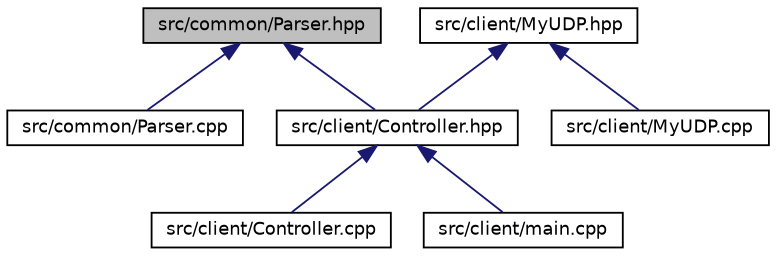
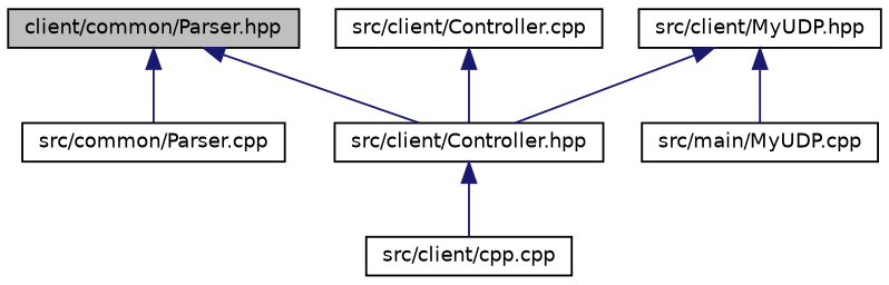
  digraph {
    node [color=black fillcolor=white fontname=Helvetica fontsize=10 shape=record style=filled]
    edge [color=midnightblue dir=back fontname=Helvetica fontsize=10 labelfontname=Helvetica labelfontsize=10 style=solid]
-   n1 [fillcolor=grey75 fontcolor=black height=0.2 label="src/common/Parser.hpp" width=0.4]
+   n1 [fillcolor=grey75 fontcolor=black height=0.2 label="client/common/Parser.hpp" width=0.4]
    n2 [height=0.2 label="src/client/Controller.hpp" width=0.4]
    n3 [height=0.2 label="src/common/Parser.cpp" width=0.4]
    n4 [height=0.2 label="src/client/Controller.cpp" width=0.4]
-   n5 [height=0.2 label="src/client/main.cpp" width=0.4]
+   n5 [height=0.2 label="src/client/cpp.cpp" width=0.4]
    n6 [height=0.2 label="src/client/MyUDP.hpp" width=0.4]
-   n7 [height=0.2 label="src/client/MyUDP.cpp" width=0.4]
+   n7 [height=0.2 label="src/main/MyUDP.cpp" width=0.4]
    n1 -> n2
    n1 -> n3
-   n2 -> n4
+   n4 -> n2
    n2 -> n5
    n6 -> n2
    n6 -> n7
  }
